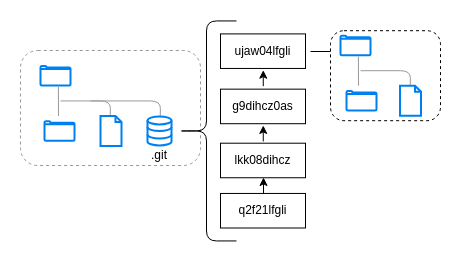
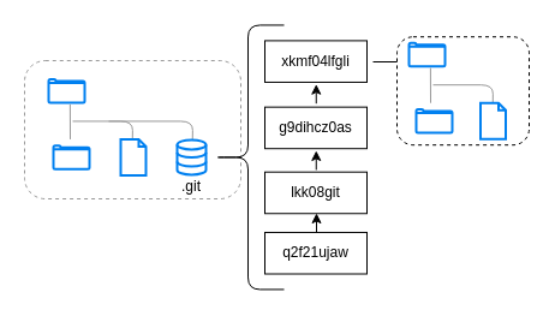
  <mxCell id="0" />
  <mxCell id="1" parent="0" />
  <mxCell id="2" value="" style="rounded=1;whiteSpace=wrap;html=1;fontSize=16;strokeColor=#999999;dashed=1;fillColor=none;" parent="1" vertex="1"><mxGeometry x="20" y="50" width="180" height="115" as="geometry" /></mxCell>
  <mxCell id="3" value="" style="html=1;verticalLabelPosition=bottom;align=center;labelBackgroundColor=#000000;verticalAlign=top;strokeWidth=2;strokeColor=#0080F0;shadow=0;dashed=0;shape=mxgraph.ios7.icons.folder;fontSize=16;fillColor=none;" parent="1" vertex="1"><mxGeometry x="40" y="65.45" width="30" height="19.5" as="geometry" /></mxCell>
  <mxCell id="4" value="" style="endArrow=none;html=1;fontSize=16;entryX=0.596;entryY=1.071;entryDx=0;entryDy=0;entryPerimeter=0;strokeColor=#999999;" parent="1" target="3" edge="1"><mxGeometry width="50" height="50" relative="1" as="geometry"><mxPoint x="58" y="115.45" as="sourcePoint" /><mxPoint x="100" y="55.45" as="targetPoint" /></mxGeometry></mxCell>
  <mxCell id="5" value="" style="endArrow=none;html=1;fontSize=16;strokeColor=#999999;" parent="1" edge="1"><mxGeometry width="50" height="50" relative="1" as="geometry"><mxPoint x="60" y="100.45" as="sourcePoint" /><mxPoint x="109.75" y="115.45" as="targetPoint" /><Array as="points"><mxPoint x="110" y="100.45" /></Array></mxGeometry></mxCell>
  <mxCell id="6" value="" style="endArrow=none;html=1;fontSize=16;strokeColor=#999999;" parent="1" edge="1"><mxGeometry width="50" height="50" relative="1" as="geometry"><mxPoint x="90" y="100.45" as="sourcePoint" /><mxPoint x="159.75" y="115.45" as="targetPoint" /><Array as="points"><mxPoint x="160" y="100.45" /></Array></mxGeometry></mxCell>
  <mxCell id="7" value="" style="html=1;verticalLabelPosition=bottom;align=center;labelBackgroundColor=#000000;verticalAlign=top;strokeWidth=2;strokeColor=#0080F0;shadow=0;dashed=0;shape=mxgraph.ios7.icons.document;fontSize=16;fillColor=none;" parent="1" vertex="1"><mxGeometry x="100" y="115.45" width="21" height="30" as="geometry" /></mxCell>
  <mxCell id="8" value="" style="html=1;verticalLabelPosition=bottom;align=center;labelBackgroundColor=#000000;verticalAlign=top;strokeWidth=2;strokeColor=#0080F0;shadow=0;dashed=0;shape=mxgraph.ios7.icons.data;fillColor=none;" parent="1" vertex="1"><mxGeometry x="147" y="115.9" width="24" height="29.1" as="geometry" /></mxCell>
  <mxCell id="9" value=".git" style="text;html=1;strokeColor=none;fillColor=none;align=center;verticalAlign=middle;whiteSpace=wrap;rounded=0;fontColor=#000000;" parent="1" vertex="1"><mxGeometry x="139" y="145" width="40" height="20" as="geometry" /></mxCell>
  <mxCell id="10" value="" style="html=1;verticalLabelPosition=bottom;align=center;labelBackgroundColor=#000000;verticalAlign=top;strokeWidth=2;strokeColor=#0080F0;shadow=0;dashed=0;shape=mxgraph.ios7.icons.folder;fontSize=16;fillColor=none;" parent="1" vertex="1"><mxGeometry x="44" y="120.7" width="30" height="19.5" as="geometry" /></mxCell>
  <mxCell id="11" value="" style="rounded=1;whiteSpace=wrap;html=1;fontSize=16;strokeColor=#000000;dashed=1;fillColor=none;" parent="1" vertex="1"><mxGeometry x="330" y="30.2" width="110" height="90" as="geometry" /></mxCell>
  <mxCell id="12" value="" style="html=1;verticalLabelPosition=bottom;align=center;labelBackgroundColor=#000000;verticalAlign=top;strokeWidth=2;strokeColor=#0080F0;shadow=0;dashed=0;shape=mxgraph.ios7.icons.folder;fontSize=16;fillColor=none;" parent="1" vertex="1"><mxGeometry x="340" y="35.2" width="30" height="19.5" as="geometry" /></mxCell>
  <mxCell id="13" value="" style="endArrow=none;html=1;fontSize=16;entryX=0.596;entryY=1.071;entryDx=0;entryDy=0;entryPerimeter=0;strokeColor=#999999;" parent="1" target="12" edge="1"><mxGeometry width="50" height="50" relative="1" as="geometry"><mxPoint x="358" y="85.2" as="sourcePoint" /><mxPoint x="400" y="25.2" as="targetPoint" /></mxGeometry></mxCell>
  <mxCell id="14" value="" style="endArrow=none;html=1;fontSize=16;strokeColor=#999999;" parent="1" edge="1"><mxGeometry width="50" height="50" relative="1" as="geometry"><mxPoint x="360" y="70.2" as="sourcePoint" /><mxPoint x="409.75" y="85.2" as="targetPoint" /><Array as="points"><mxPoint x="410" y="70.2" /></Array></mxGeometry></mxCell>
  <mxCell id="15" value="" style="html=1;verticalLabelPosition=bottom;align=center;labelBackgroundColor=#000000;verticalAlign=top;strokeWidth=2;strokeColor=#0080F0;shadow=0;dashed=0;shape=mxgraph.ios7.icons.document;fontSize=16;fillColor=none;" parent="1" vertex="1"><mxGeometry x="399.5" y="85.2" width="21" height="30" as="geometry" /></mxCell>
  <mxCell id="16" value="" style="html=1;verticalLabelPosition=bottom;align=center;labelBackgroundColor=#000000;verticalAlign=top;strokeWidth=2;strokeColor=#0080F0;shadow=0;dashed=0;shape=mxgraph.ios7.icons.folder;fontSize=16;fillColor=none;" parent="1" vertex="1"><mxGeometry x="346" y="90.45" width="30" height="19.5" as="geometry" /></mxCell>
  <mxCell id="17" value="" style="shape=curlyBracket;whiteSpace=wrap;html=1;rounded=1;fillColor=#000000;strokeColor=#000000;rotation=0;" parent="1" vertex="1"><mxGeometry x="176" y="20.45" width="60" height="220" as="geometry" /></mxCell>
- <mxCell id="18" value="&lt;font color=&quot;#000000&quot;&gt;ujaw04lfgli&lt;/font&gt;" style="rounded=0;whiteSpace=wrap;html=1;strokeColor=#000000;fillColor=none;" parent="1" vertex="1"><mxGeometry x="220" y="33.4" width="85" height="34.55" as="geometry" /></mxCell>
+ <mxCell id="18" value="&lt;font color=&quot;#000000&quot;&gt;xkmf04lfgli&lt;/font&gt;" style="rounded=0;whiteSpace=wrap;html=1;strokeColor=#000000;fillColor=none;" parent="1" vertex="1"><mxGeometry x="220" y="33.4" width="85" height="34.55" as="geometry" /></mxCell>
  <mxCell id="19" value="&lt;font color=&quot;#000000&quot;&gt;g9dihcz0as&lt;/font&gt;" style="rounded=0;whiteSpace=wrap;html=1;strokeColor=#000000;fillColor=none;" parent="1" vertex="1"><mxGeometry x="220" y="88.65" width="85" height="34.55" as="geometry" /></mxCell>
- <mxCell id="20" value="&lt;font color=&quot;#000000&quot;&gt;lkk08dihcz&lt;/font&gt;" style="rounded=0;whiteSpace=wrap;html=1;strokeColor=#000000;fillColor=none;" parent="1" vertex="1"><mxGeometry x="220" y="142.7" width="85" height="34.55" as="geometry" /></mxCell>
- <mxCell id="21" value="&lt;font color=&quot;#000000&quot;&gt;q2f21lfgli&lt;/font&gt;" style="rounded=0;whiteSpace=wrap;html=1;strokeColor=#000000;fillColor=none;" parent="1" vertex="1"><mxGeometry x="220" y="192.95" width="85" height="34.55" as="geometry" /></mxCell>
+ <mxCell id="20" value="&lt;font color=&quot;#000000&quot;&gt;lkk08git&lt;/font&gt;" style="rounded=0;whiteSpace=wrap;html=1;strokeColor=#000000;fillColor=none;" parent="1" vertex="1"><mxGeometry x="220" y="142.7" width="85" height="34.55" as="geometry" /></mxCell>
+ <mxCell id="21" value="&lt;font color=&quot;#000000&quot;&gt;q2f21ujaw&lt;/font&gt;" style="rounded=0;whiteSpace=wrap;html=1;strokeColor=#000000;fillColor=none;" parent="1" vertex="1"><mxGeometry x="220" y="192.95" width="85" height="34.55" as="geometry" /></mxCell>
  <mxCell id="22" value="" style="endArrow=classic;html=1;fontColor=#000000;entryX=0.5;entryY=1;entryDx=0;entryDy=0;strokeColor=#000000;" parent="1" target="20" edge="1"><mxGeometry width="50" height="50" relative="1" as="geometry"><mxPoint x="263" y="192.95" as="sourcePoint" /><mxPoint x="347" y="102.95" as="targetPoint" /><Array as="points"><mxPoint x="263" y="176.95" /></Array></mxGeometry></mxCell>
  <mxCell id="23" value="" style="endArrow=classic;html=1;fontColor=#000000;entryX=0.5;entryY=1;entryDx=0;entryDy=0;strokeColor=#000000;" parent="1" edge="1"><mxGeometry width="50" height="50" relative="1" as="geometry"><mxPoint x="262.75" y="140.95" as="sourcePoint" /><mxPoint x="262.25" y="125.25" as="targetPoint" /><Array as="points"><mxPoint x="262.75" y="124.95" /></Array></mxGeometry></mxCell>
  <mxCell id="24" value="" style="endArrow=classic;html=1;fontColor=#000000;entryX=0.5;entryY=1;entryDx=0;entryDy=0;strokeColor=#000000;" parent="1" edge="1"><mxGeometry width="50" height="50" relative="1" as="geometry"><mxPoint x="262.75" y="85.7" as="sourcePoint" /><mxPoint x="262.25" y="70" as="targetPoint" /><Array as="points"><mxPoint x="262.75" y="69.7" /></Array></mxGeometry></mxCell>
  <mxCell id="25" value="" style="endArrow=none;html=1;fontColor=#000000;strokeColor=#000000;" parent="1" edge="1"><mxGeometry width="50" height="50" relative="1" as="geometry"><mxPoint x="330" y="51" as="sourcePoint" /><mxPoint x="310" y="51" as="targetPoint" /></mxGeometry></mxCell>
